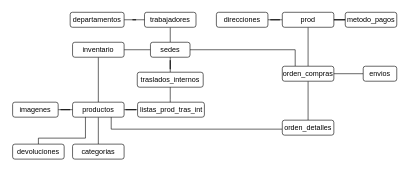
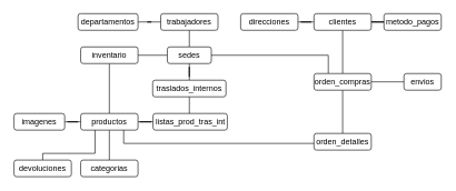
  <mxCell id="0" />
  <mxCell id="1" parent="0" />
  <mxCell id="2" style="rounded=0;orthogonalLoop=1;jettySize=auto;html=1;entryX=0.5;entryY=1;entryDx=0;entryDy=0;endArrow=none;startFill=0;" edge="1" parent="1" source="5" target="6"><mxGeometry relative="1" as="geometry" /></mxCell>
  <mxCell id="3" style="edgeStyle=orthogonalEdgeStyle;rounded=0;orthogonalLoop=1;jettySize=auto;html=1;entryX=1;entryY=0.5;entryDx=0;entryDy=0;endArrow=none;startFill=0;" edge="1" parent="1" source="5" target="10"><mxGeometry relative="1" as="geometry" /></mxCell>
  <mxCell id="4" style="edgeStyle=orthogonalEdgeStyle;rounded=0;orthogonalLoop=1;jettySize=auto;html=1;entryX=0.25;entryY=0;entryDx=0;entryDy=0;endArrow=none;startFill=0;" edge="1" parent="1" source="5" target="28"><mxGeometry relative="1" as="geometry" /></mxCell>
  <mxCell id="5" value="s&lt;span style=&quot;background-color: transparent; color: light-dark(rgb(0, 0, 0), rgb(255, 255, 255));&quot;&gt;edes&lt;/span&gt;" style="rounded=1;whiteSpace=wrap;html=1;" vertex="1" parent="1"><mxGeometry x="250" y="70" width="66" height="25" as="geometry" /></mxCell>
  <mxCell id="6" value="t&lt;span style=&quot;background-color: transparent; color: light-dark(rgb(0, 0, 0), rgb(255, 255, 255));&quot;&gt;rabajadores&lt;/span&gt;" style="rounded=1;whiteSpace=wrap;html=1;" vertex="1" parent="1"><mxGeometry x="240" y="20" width="86" height="25" as="geometry" /></mxCell>
  <mxCell id="7" style="edgeStyle=orthogonalEdgeStyle;rounded=0;orthogonalLoop=1;jettySize=auto;html=1;entryX=0;entryY=0.5;entryDx=0;entryDy=0;endArrow=none;startFill=0;" edge="1" parent="1" source="8" target="6"><mxGeometry relative="1" as="geometry" /></mxCell>
  <mxCell id="8" value="departamentos" style="rounded=1;whiteSpace=wrap;html=1;" vertex="1" parent="1"><mxGeometry x="116" y="20" width="90" height="25" as="geometry" /></mxCell>
  <mxCell id="9" style="edgeStyle=orthogonalEdgeStyle;rounded=0;orthogonalLoop=1;jettySize=auto;html=1;entryX=0.5;entryY=0;entryDx=0;entryDy=0;endArrow=none;startFill=0;" edge="1" parent="1" source="10" target="13"><mxGeometry relative="1" as="geometry" /></mxCell>
  <mxCell id="10" value="inventario" style="rounded=1;whiteSpace=wrap;html=1;" vertex="1" parent="1"><mxGeometry x="120" y="70" width="86" height="25" as="geometry" /></mxCell>
  <mxCell id="11" style="edgeStyle=orthogonalEdgeStyle;rounded=0;orthogonalLoop=1;jettySize=auto;html=1;entryX=0.5;entryY=0;entryDx=0;entryDy=0;endArrow=none;startFill=0;" edge="1" parent="1" source="13" target="21"><mxGeometry relative="1" as="geometry" /></mxCell>
  <mxCell id="12" style="edgeStyle=orthogonalEdgeStyle;rounded=0;orthogonalLoop=1;jettySize=auto;html=1;entryX=0;entryY=0.5;entryDx=0;entryDy=0;endArrow=none;startFill=0;" edge="1" parent="1" source="13" target="18"><mxGeometry relative="1" as="geometry" /></mxCell>
  <mxCell id="13" value="productos" style="rounded=1;whiteSpace=wrap;html=1;" vertex="1" parent="1"><mxGeometry x="120" y="170" width="86" height="25" as="geometry" /></mxCell>
  <mxCell id="14" style="edgeStyle=orthogonalEdgeStyle;rounded=0;orthogonalLoop=1;jettySize=auto;html=1;entryX=1;entryY=0.5;entryDx=0;entryDy=0;endArrow=none;startFill=0;" edge="1" parent="1" source="15" target="26"><mxGeometry relative="1" as="geometry" /></mxCell>
  <mxCell id="15" value="metodo_pagos" style="rounded=1;whiteSpace=wrap;html=1;" vertex="1" parent="1"><mxGeometry x="575" y="20" width="86" height="25" as="geometry" /></mxCell>
  <mxCell id="16" style="edgeStyle=orthogonalEdgeStyle;rounded=0;orthogonalLoop=1;jettySize=auto;html=1;entryX=0;entryY=0.5;entryDx=0;entryDy=0;endArrow=none;startFill=0;" edge="1" parent="1" source="17" target="26"><mxGeometry relative="1" as="geometry" /></mxCell>
  <mxCell id="17" value="direcciones" style="rounded=1;whiteSpace=wrap;html=1;" vertex="1" parent="1"><mxGeometry x="360" y="20" width="86" height="25" as="geometry" /></mxCell>
  <mxCell id="18" value="listas_prod_tras_int" style="rounded=1;whiteSpace=wrap;html=1;" vertex="1" parent="1"><mxGeometry x="228.5" y="170" width="111.5" height="25" as="geometry" /></mxCell>
  <mxCell id="19" style="edgeStyle=orthogonalEdgeStyle;rounded=0;orthogonalLoop=1;jettySize=auto;html=1;endArrow=none;startFill=0;entryX=0.5;entryY=1;entryDx=0;entryDy=0;" edge="1" parent="1" source="20" target="5"><mxGeometry relative="1" as="geometry"><mxPoint x="290" y="100" as="targetPoint" /></mxGeometry></mxCell>
  <mxCell id="20" value="traslados_internos" style="rounded=1;whiteSpace=wrap;html=1;" vertex="1" parent="1"><mxGeometry x="228" y="120" width="110" height="25" as="geometry" /></mxCell>
  <mxCell id="21" value="categorias" style="rounded=1;whiteSpace=wrap;html=1;" vertex="1" parent="1"><mxGeometry x="120" y="240" width="86" height="25" as="geometry" /></mxCell>
  <mxCell id="22" style="edgeStyle=orthogonalEdgeStyle;rounded=0;orthogonalLoop=1;jettySize=auto;html=1;entryX=0;entryY=0.5;entryDx=0;entryDy=0;endArrow=none;startFill=0;" edge="1" parent="1" source="23" target="13"><mxGeometry relative="1" as="geometry" /></mxCell>
  <mxCell id="23" value="imagenes" style="rounded=1;whiteSpace=wrap;html=1;" vertex="1" parent="1"><mxGeometry x="20" y="170" width="76" height="25" as="geometry" /></mxCell>
  <mxCell id="24" style="edgeStyle=orthogonalEdgeStyle;rounded=0;orthogonalLoop=1;jettySize=auto;html=1;endArrow=none;startFill=0;" edge="1" parent="1" source="20"><mxGeometry relative="1" as="geometry"><mxPoint x="283" y="170" as="targetPoint" /></mxGeometry></mxCell>
  <mxCell id="25" style="edgeStyle=orthogonalEdgeStyle;rounded=0;orthogonalLoop=1;jettySize=auto;html=1;entryX=0.5;entryY=0;entryDx=0;entryDy=0;endArrow=none;startFill=0;" edge="1" parent="1" source="26" target="28"><mxGeometry relative="1" as="geometry" /></mxCell>
- <mxCell id="26" value="prod" style="rounded=1;whiteSpace=wrap;html=1;" vertex="1" parent="1"><mxGeometry x="470" y="20" width="86" height="25" as="geometry" /></mxCell>
+ <mxCell id="26" value="clientes" style="rounded=1;whiteSpace=wrap;html=1;" vertex="1" parent="1"><mxGeometry x="470" y="20" width="86" height="25" as="geometry" /></mxCell>
  <mxCell id="27" style="edgeStyle=orthogonalEdgeStyle;rounded=0;orthogonalLoop=1;jettySize=auto;html=1;entryX=0.5;entryY=0;entryDx=0;entryDy=0;endArrow=none;startFill=0;" edge="1" parent="1" source="28" target="32"><mxGeometry relative="1" as="geometry" /></mxCell>
  <mxCell id="28" value="orden_compras" style="rounded=1;whiteSpace=wrap;html=1;" vertex="1" parent="1"><mxGeometry x="470" y="110" width="86" height="25" as="geometry" /></mxCell>
  <mxCell id="29" style="edgeStyle=orthogonalEdgeStyle;rounded=0;orthogonalLoop=1;jettySize=auto;html=1;entryX=1;entryY=0.5;entryDx=0;entryDy=0;endArrow=none;startFill=0;" edge="1" parent="1" source="30" target="28"><mxGeometry relative="1" as="geometry"><mxPoint x="560" y="122.5" as="targetPoint" /></mxGeometry></mxCell>
  <mxCell id="30" value="envios" style="rounded=1;whiteSpace=wrap;html=1;" vertex="1" parent="1"><mxGeometry x="605" y="110" width="56" height="25" as="geometry" /></mxCell>
  <mxCell id="31" style="edgeStyle=orthogonalEdgeStyle;rounded=0;orthogonalLoop=1;jettySize=auto;html=1;entryX=0.75;entryY=1;entryDx=0;entryDy=0;endArrow=none;startFill=0;" edge="1" parent="1" source="32" target="13"><mxGeometry relative="1" as="geometry"><Array as="points"><mxPoint x="185" y="215" /></Array></mxGeometry></mxCell>
  <mxCell id="32" value="orden_detalles" style="rounded=1;whiteSpace=wrap;html=1;" vertex="1" parent="1"><mxGeometry x="470" y="200" width="86" height="25" as="geometry" /></mxCell>
  <mxCell id="33" style="edgeStyle=orthogonalEdgeStyle;rounded=0;orthogonalLoop=1;jettySize=auto;html=1;entryX=0.25;entryY=1;entryDx=0;entryDy=0;endArrow=none;startFill=0;" edge="1" parent="1" source="34" target="13"><mxGeometry relative="1" as="geometry"><Array as="points"><mxPoint x="63" y="230" /><mxPoint x="141" y="230" /></Array></mxGeometry></mxCell>
  <mxCell id="34" value="devoluciones" style="rounded=1;whiteSpace=wrap;html=1;" vertex="1" parent="1"><mxGeometry x="20" y="240" width="86" height="25" as="geometry" /></mxCell>
